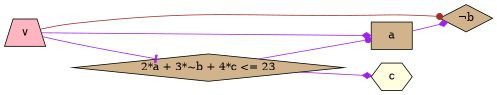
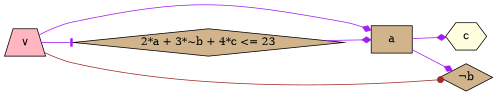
  digraph {
    rankdir=LR
    node [fillcolor=tan shape=diamond style=filled]
    edge [arrowhead=diamond color=purple]
    n1 [label=a shape=box]
    n2 [label="¬b"]
    n3 [fillcolor=lightyellow label=c shape=hexagon]
    n4 [label="2*a + 3*~b + 4*c <= 23"]
    n5 [fillcolor=lightpink label="∨" shape=trapezium]
    n1 -> n2
-   n4 -> n1 [arrowhead=dot]
-   n4 -> n3
+   n4 -> n1
+   n1 -> n3
    n5 -> n1
    n5 -> n2 [arrowhead=dot color=brown]
    n5 -> n4 [arrowhead=tee]
  }
